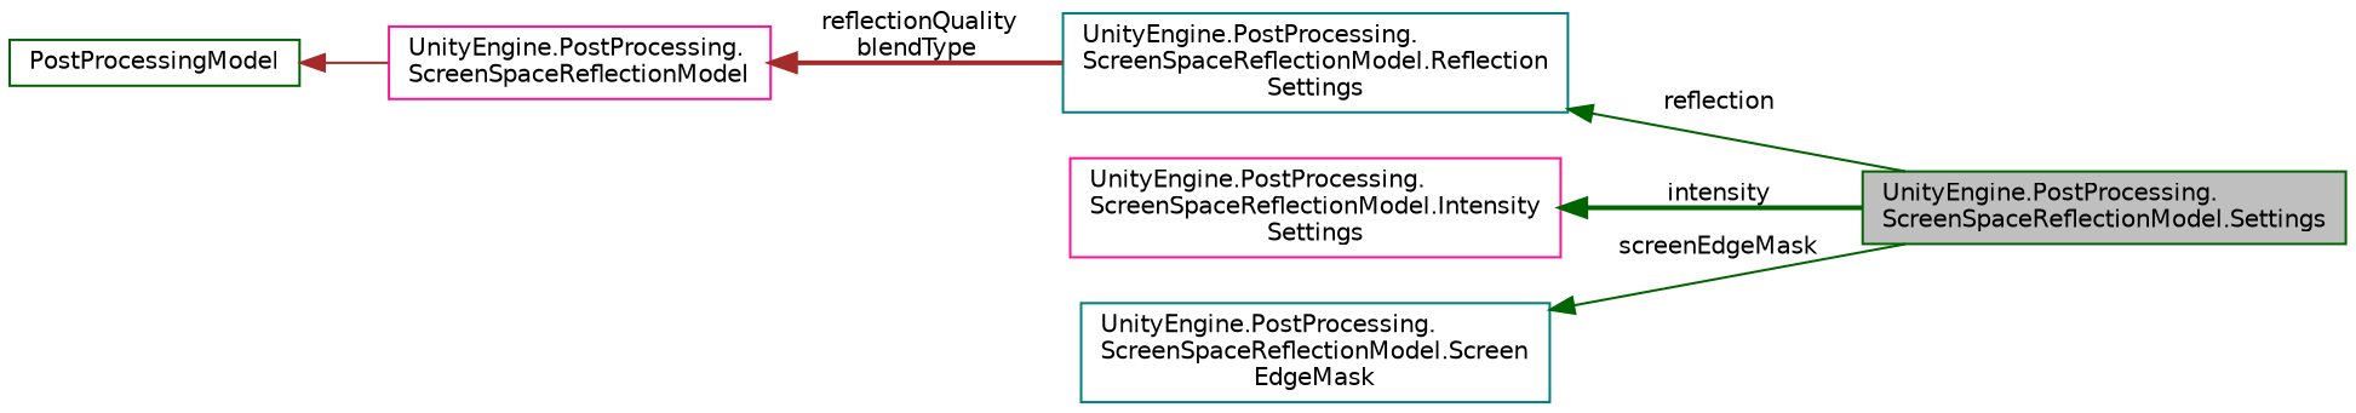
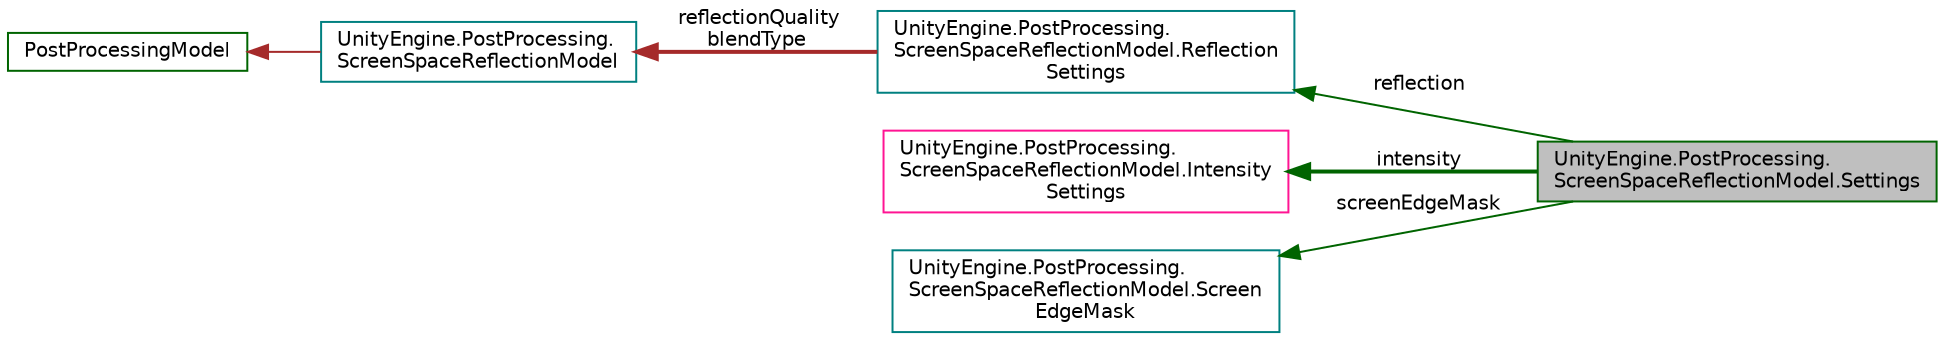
  digraph {
    rankdir=LR
    node [color=darkgreen fillcolor=white fontname=Helvetica fontsize=10 shape=record style=filled]
    edge [color=darkgreen dir=back fontname=Helvetica fontsize=10 labelfontname=Helvetica labelfontsize=10 style=solid]
    n1 [fillcolor=grey75 fontcolor=black height=0.2 label="UnityEngine.PostProcessing.\lScreenSpaceReflectionModel.Settings" width=0.4]
    n2 [color=teal height=0.2 label="UnityEngine.PostProcessing.\lScreenSpaceReflectionModel.Reflection\lSettings" width=0.4]
-   n3 [color=deeppink height=0.2 label="UnityEngine.PostProcessing.\lScreenSpaceReflectionModel" width=0.4]
+   n3 [color=teal height=0.2 label="UnityEngine.PostProcessing.\lScreenSpaceReflectionModel" width=0.4]
    n4 [height=0.2 label=PostProcessingModel width=0.4]
    n5 [color=deeppink height=0.2 label="UnityEngine.PostProcessing.\lScreenSpaceReflectionModel.Intensity\lSettings" width=0.4]
    n6 [color=teal height=0.2 label="UnityEngine.PostProcessing.\lScreenSpaceReflectionModel.Screen\lEdgeMask" width=0.4]
    n2 -> n1 [label=" reflection"]
    n3 -> n2 [color=brown label=" reflectionQuality\nblendType" style=bold]
    n4 -> n3 [color=brown]
    n5 -> n1 [label=" intensity" style=bold]
    n6 -> n1 [label=" screenEdgeMask"]
  }
